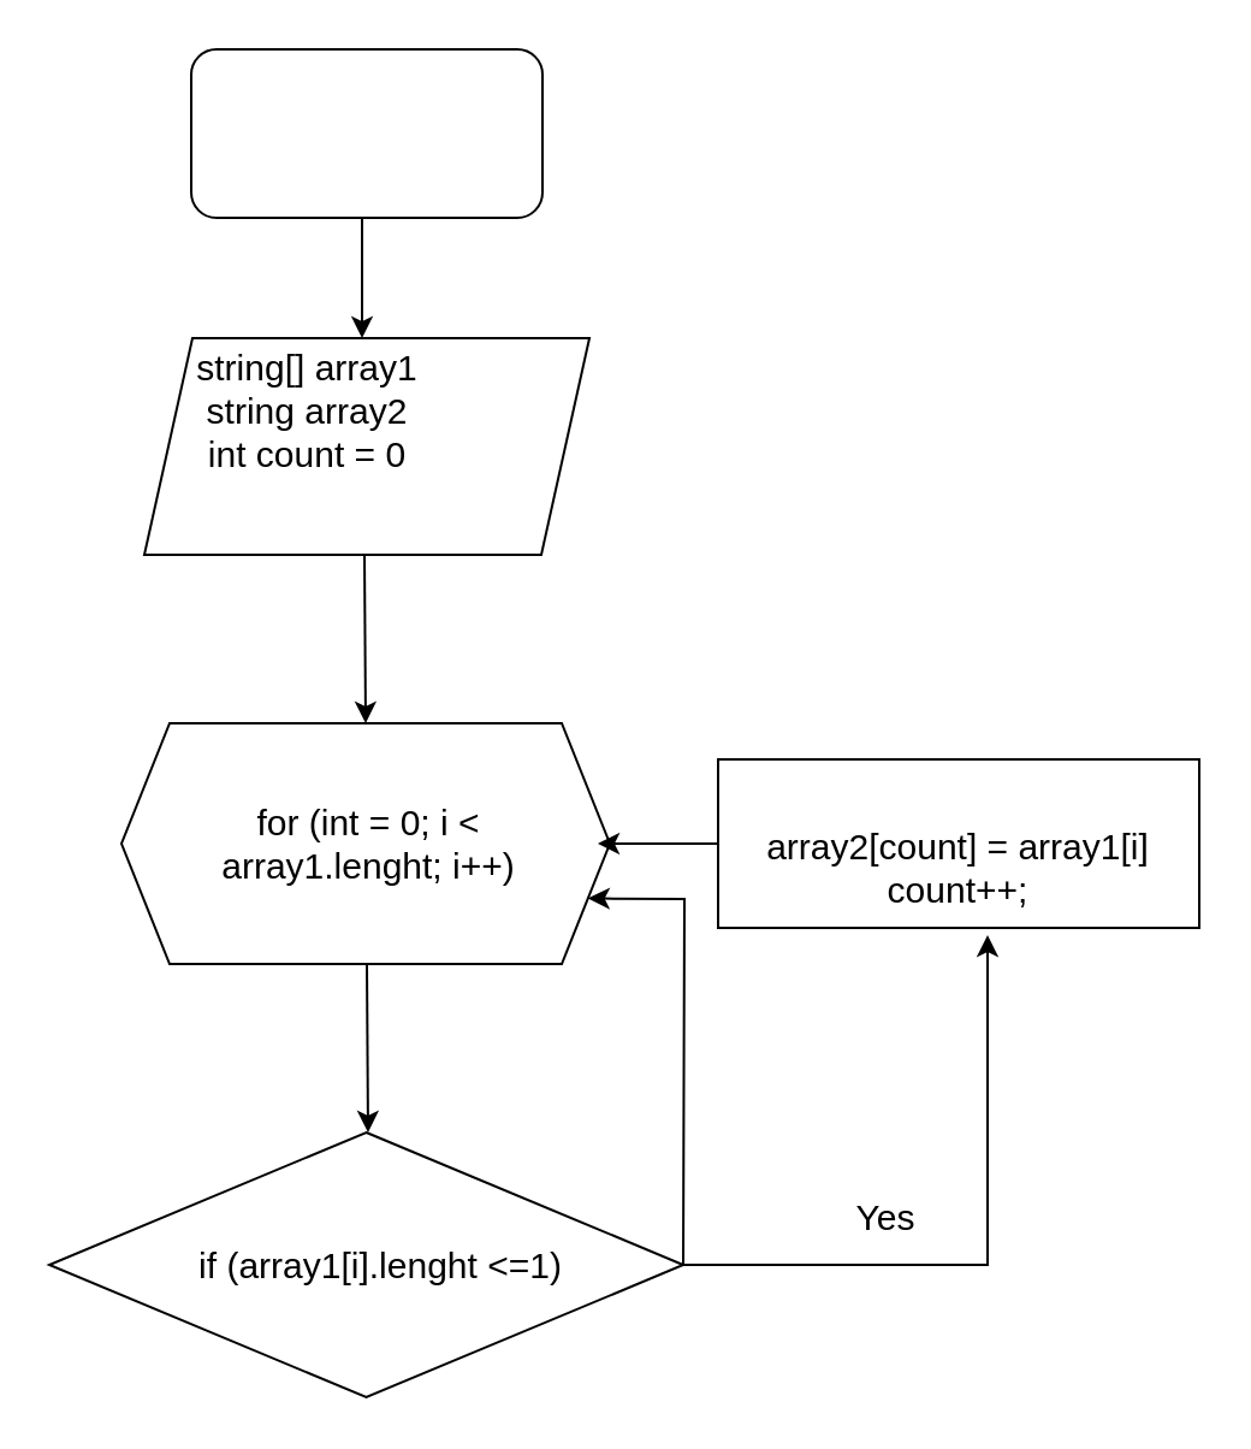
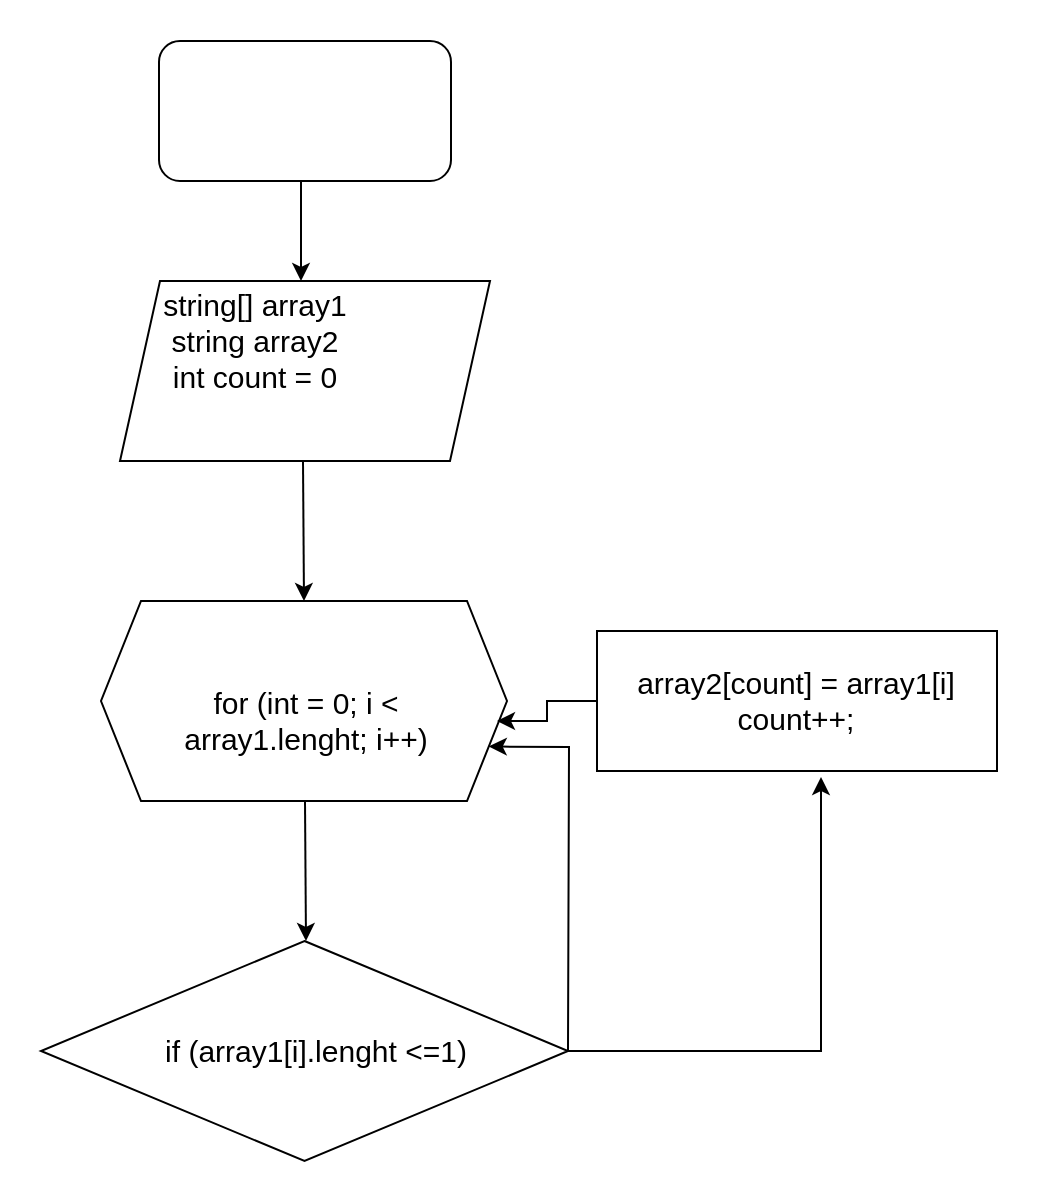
  <mxCell id="0" />
  <mxCell id="1" parent="0" />
  <mxCell id="2" value="" style="rounded=1;whiteSpace=wrap;html=1;" vertex="1" parent="1"><mxGeometry x="79" y="20" width="146" height="70" as="geometry" /></mxCell>
  <mxCell id="3" value="" style="shape=parallelogram;perimeter=parallelogramPerimeter;whiteSpace=wrap;html=1;fixedSize=1;" vertex="1" parent="1"><mxGeometry x="59.5" y="140" width="185" height="90" as="geometry" /></mxCell>
  <mxCell id="4" value="&lt;div style=&quot;font-size: 15px;&quot;&gt;string[] array1&lt;/div&gt;&lt;div style=&quot;font-size: 15px;&quot;&gt;string array2&lt;/div&gt;&lt;div style=&quot;font-size: 15px;&quot;&gt;int count = 0&lt;br style=&quot;font-size: 15px;&quot;&gt;&lt;/div&gt;" style="text;html=1;strokeColor=none;fillColor=none;align=center;verticalAlign=middle;whiteSpace=wrap;rounded=0;fontSize=15;" vertex="1" parent="1"><mxGeometry x="79.5" y="155" width="95" height="30" as="geometry" /></mxCell>
  <mxCell id="5" value="" style="shape=hexagon;perimeter=hexagonPerimeter2;whiteSpace=wrap;html=1;fixedSize=1;fontSize=15;" vertex="1" parent="1"><mxGeometry x="50" y="300" width="203" height="100" as="geometry" /></mxCell>
- <mxCell id="6" value="for (int = 0; i &amp;lt; array1.lenght; i++)" style="text;html=1;strokeColor=none;fillColor=none;align=center;verticalAlign=middle;whiteSpace=wrap;rounded=0;fontSize=15;" vertex="1" parent="1"><mxGeometry x="58" y="335" width="190" height="30" as="geometry" /></mxCell>
+ <mxCell id="6" value="for (int = 0; i &amp;lt; array1.lenght; i++)" style="text;html=1;strokeColor=none;fillColor=none;align=center;verticalAlign=middle;whiteSpace=wrap;rounded=0;fontSize=15;" vertex="1" parent="1"><mxGeometry x="58" y="345" width="190" height="30" as="geometry" /></mxCell>
  <mxCell id="7" style="edgeStyle=orthogonalEdgeStyle;rounded=0;orthogonalLoop=1;jettySize=auto;html=1;exitX=1;exitY=0.5;exitDx=0;exitDy=0;fontSize=15;entryX=0.56;entryY=1.043;entryDx=0;entryDy=0;entryPerimeter=0;" edge="1" parent="1" source="8" target="14"><mxGeometry relative="1" as="geometry"><mxPoint x="408" y="380" as="targetPoint" /></mxGeometry></mxCell>
  <mxCell id="8" value="" style="rhombus;whiteSpace=wrap;html=1;fontSize=15;" vertex="1" parent="1"><mxGeometry x="20" y="470" width="263.5" height="110" as="geometry" /></mxCell>
  <mxCell id="9" value="if (array1[i].lenght &amp;lt;=1)" style="text;html=1;strokeColor=none;fillColor=none;align=center;verticalAlign=middle;whiteSpace=wrap;rounded=0;fontSize=15;" vertex="1" parent="1"><mxGeometry x="68" y="510" width="180" height="30" as="geometry" /></mxCell>
  <mxCell id="10" value="" style="endArrow=classic;html=1;rounded=0;fontSize=15;" edge="1" parent="1"><mxGeometry width="50" height="50" relative="1" as="geometry"><mxPoint x="150" y="90" as="sourcePoint" /><mxPoint x="150" y="140" as="targetPoint" /></mxGeometry></mxCell>
  <mxCell id="11" value="" style="endArrow=classic;html=1;rounded=0;fontSize=15;entryX=0.5;entryY=0;entryDx=0;entryDy=0;" edge="1" parent="1" target="5"><mxGeometry width="50" height="50" relative="1" as="geometry"><mxPoint x="151" y="230" as="sourcePoint" /><mxPoint x="151" y="280" as="targetPoint" /></mxGeometry></mxCell>
  <mxCell id="12" value="" style="endArrow=classic;html=1;rounded=0;fontSize=15;entryX=0.5;entryY=0;entryDx=0;entryDy=0;" edge="1" parent="1"><mxGeometry width="50" height="50" relative="1" as="geometry"><mxPoint x="152" y="400" as="sourcePoint" /><mxPoint x="152.5" y="470" as="targetPoint" /></mxGeometry></mxCell>
  <mxCell id="13" value="" style="edgeStyle=orthogonalEdgeStyle;rounded=0;orthogonalLoop=1;jettySize=auto;html=1;fontSize=15;entryX=1;entryY=0.5;entryDx=0;entryDy=0;" edge="1" parent="1" source="14" target="6"><mxGeometry relative="1" as="geometry"><mxPoint x="258" y="350" as="targetPoint" /></mxGeometry></mxCell>
  <mxCell id="14" value="" style="rounded=0;whiteSpace=wrap;html=1;fontSize=15;" vertex="1" parent="1"><mxGeometry x="298" y="315" width="200" height="70" as="geometry" /></mxCell>
- <mxCell id="15" value="&lt;div&gt;array2[count] = array1[i]&lt;/div&gt;&lt;div&gt;count++;&lt;br&gt;&lt;/div&gt;" style="text;html=1;strokeColor=none;fillColor=none;align=center;verticalAlign=middle;whiteSpace=wrap;rounded=0;fontSize=15;" vertex="1" parent="1"><mxGeometry x="313" y="345" width="170" height="30" as="geometry" /></mxCell>
+ <mxCell id="15" value="&lt;div&gt;array2[count] = array1[i]&lt;/div&gt;&lt;div&gt;count++;&lt;br&gt;&lt;/div&gt;" style="text;html=1;strokeColor=none;fillColor=none;align=center;verticalAlign=middle;whiteSpace=wrap;rounded=0;fontSize=15;" vertex="1" parent="1"><mxGeometry x="313" y="335" width="170" height="30" as="geometry" /></mxCell>
  <mxCell id="16" value="" style="endArrow=classic;html=1;rounded=0;fontSize=15;exitX=1;exitY=0.5;exitDx=0;exitDy=0;entryX=1;entryY=0.75;entryDx=0;entryDy=0;" edge="1" parent="1" source="8" target="5"><mxGeometry width="50" height="50" relative="1" as="geometry"><mxPoint x="108" y="390" as="sourcePoint" /><mxPoint x="284" y="380" as="targetPoint" /><Array as="points"><mxPoint x="284" y="373" /></Array></mxGeometry></mxCell>
- <mxCell id="17" value="Yes" style="text;html=1;strokeColor=none;fillColor=none;align=center;verticalAlign=middle;whiteSpace=wrap;rounded=0;fontSize=15;" vertex="1" parent="1"><mxGeometry x="338" y="490" width="60" height="30" as="geometry" /></mxCell>
